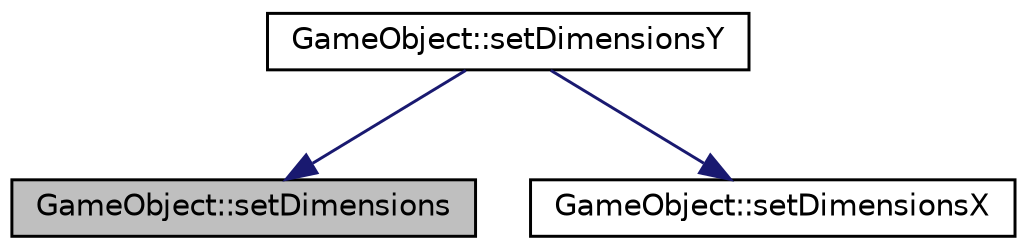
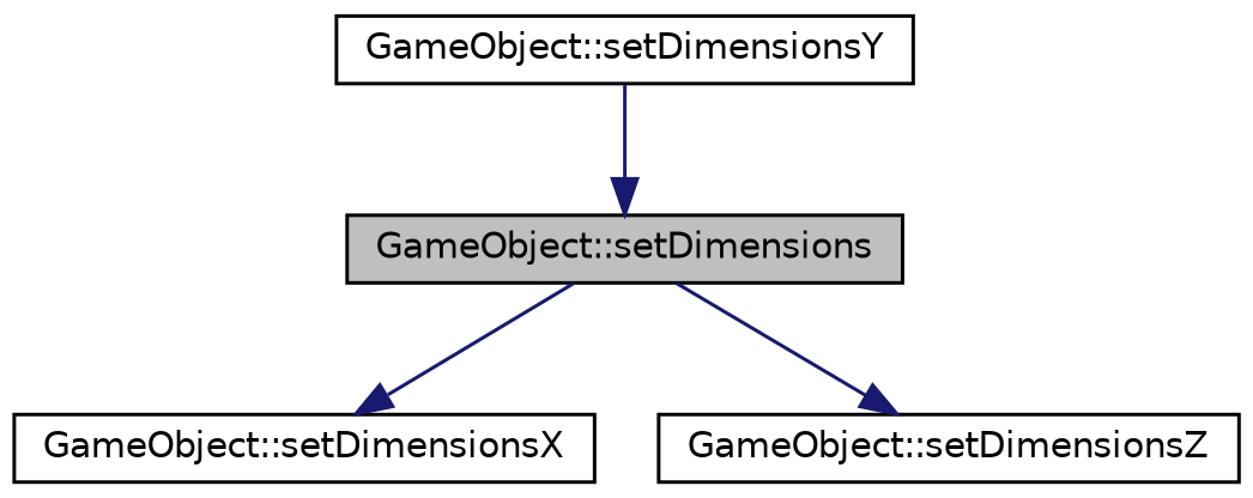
  digraph {
    rankdir=TB
    node [color=black fillcolor=white fontname=Helvetica fontsize=10 shape=record style=filled]
    edge [color=midnightblue fontname=Helvetica fontsize=10 labelfontname=Helvetica labelfontsize=10 style=solid]
    n1 [fillcolor=grey75 fontcolor=black height=0.2 label="GameObject::setDimensions" width=0.4]
    n2 [height=0.2 label="GameObject::setDimensionsX" width=0.4]
+   n3 [height=0.2 label="GameObject::setDimensionsZ" width=0.4]
    n4 [height=0.2 label="GameObject::setDimensionsY" width=0.4]
-   n4 -> n2
+   n1 -> n2
+   n1 -> n3
    n4 -> n1
  }
